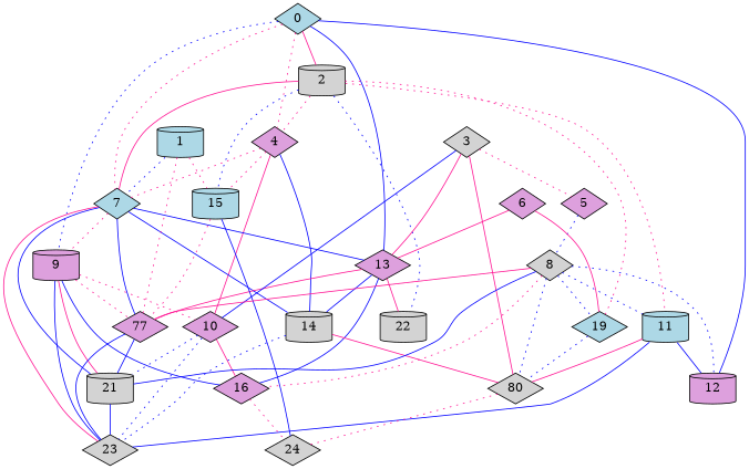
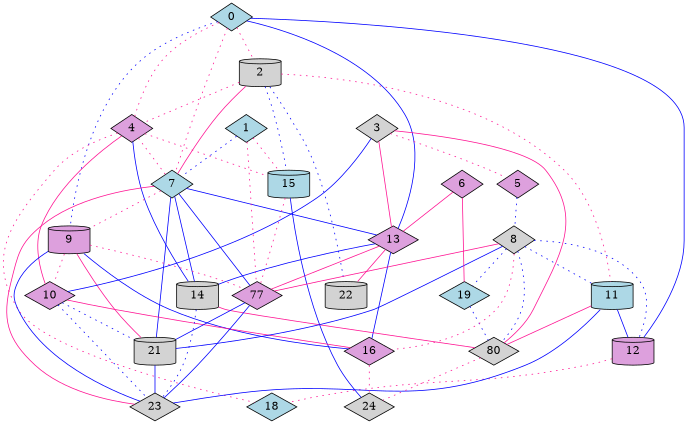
  strict graph {
    node [fillcolor=lightgrey shape=diamond style=filled]
    edge [color=deeppink is_available=True prob=1.0 style=dotted]
    0 [fillcolor=lightblue]
    2 [shape=cylinder]
    4 [fillcolor=plum]
    7 [fillcolor=lightblue]
    9 [fillcolor=plum shape=cylinder]
    12 [fillcolor=plum shape=cylinder]
    13 [fillcolor=plum]
    15 [fillcolor=lightblue shape=cylinder]
    11 [fillcolor=lightblue shape=cylinder]
    19 [fillcolor=lightblue]
    22 [shape=cylinder]
    10 [fillcolor=plum]
    14 [shape=cylinder]
+   18 [fillcolor=lightblue]
    n15 [fillcolor=plum label=77]
    21 [shape=cylinder]
    23
    16 [fillcolor=plum]
-   1 [fillcolor=lightblue shape=cylinder]
+   1 [fillcolor=lightblue]
    24
    n21 [label=80]
    3
    5 [fillcolor=plum]
    8
    6 [fillcolor=plum]
-   0 -- 2 [prob=0.680731907869 style=solid]
+   0 -- 2 [prob=0.680731907869]
    0 -- 4 [prob=0.639570847346]
    0 -- 7
    0 -- 9 [color=blue prob=0.536757491007]
    0 -- 12 [color=blue prob=0.380031329106 style=solid]
    0 -- 13 [color=blue style=solid]
    2 -- 4 [prob=0.044133690351]
    2 -- 7 [prob=0.780808762845 style=solid]
    2 -- 15 [color=blue prob=0.133735033712]
    2 -- 11 [prob=0.356479273261]
-   2 -- 19 [prob=0.987987163061]
    2 -- 22 [color=blue prob=0.730543478959]
    4 -- 7
    4 -- 15 [prob=0.154818718788]
    4 -- 10 [prob=0.718738093446 style=solid]
    4 -- 14 [color=blue prob=0.183784121805 style=solid]
+   4 -- 18
    7 -- 9 [prob=0.765098776656]
    7 -- 13 [color=blue style=solid]
    7 -- 14 [color=blue prob=0.41045631953 style=solid]
    7 -- n15 [color=blue prob=0.693456249387 style=solid]
    7 -- 21 [color=blue prob=0.427798446844 style=solid]
    7 -- 23 [prob=0.488570678944 style=solid]
    9 -- 10
    9 -- n15 [prob=0.396041369404]
    9 -- 21 [prob=0.587419336835 style=solid]
    9 -- 23 [color=blue prob=0.184661993285 style=solid]
    9 -- 16 [color=blue prob=0.123005472212 style=solid]
+   12 -- 18 [prob=0.319392788362]
    13 -- 22 [prob=0.771068140676 style=solid]
    13 -- 14 [color=blue prob=0.581993292976 style=solid]
    13 -- n15 [prob=0.405526017871 style=solid]
    13 -- 16 [color=blue prob=0.809183609934 style=solid]
    15 -- n15 [prob=0.749982225088]
    15 -- 24 [color=blue prob=0.823646145129 style=solid]
    11 -- 12 [color=blue style=solid]
    11 -- 23 [color=blue prob=0.675631779772 style=solid]
    11 -- n21 [prob=0.518679356192 style=solid]
    19 -- n21 [color=blue prob=0.313081309631]
    10 -- 21 [color=blue]
    10 -- 23 [color=blue prob=0.367543788824]
    10 -- 16 [prob=0.404383522955 style=solid]
    14 -- 23 [color=blue prob=0.0220167549367]
    14 -- n21 [style=solid]
    n15 -- 21 [color=blue prob=0.661519310148 style=solid]
    n15 -- 23 [color=blue prob=0.400145478119 style=solid]
    21 -- 23 [color=blue style=solid]
    16 -- 24 [prob=0.6371963834]
    1 -- 7 [color=blue prob=0.345324981683]
    1 -- 15
    1 -- n15
    n21 -- 24
    3 -- 13 [prob=0.621676269401 style=solid]
    3 -- 10 [color=blue prob=0.330641404391 style=solid]
    3 -- n21 [prob=0.578770533903 style=solid]
    3 -- 5 [prob=0.501691717487]
    5 -- 8 [color=blue prob=0.0873405412329]
    8 -- 12 [color=blue prob=0.0804228172087]
    8 -- 11 [color=blue prob=0.6785432315]
    8 -- 19 [color=blue prob=0.0599146328669]
    8 -- n15 [prob=0.489435887219 style=solid]
    8 -- 21 [color=blue style=solid]
    8 -- 16 [prob=0.258598797696]
    8 -- n21 [color=blue prob=0.555828149]
    6 -- 13 [style=solid]
    6 -- 19 [prob=0.73240340571 style=solid]
  }
